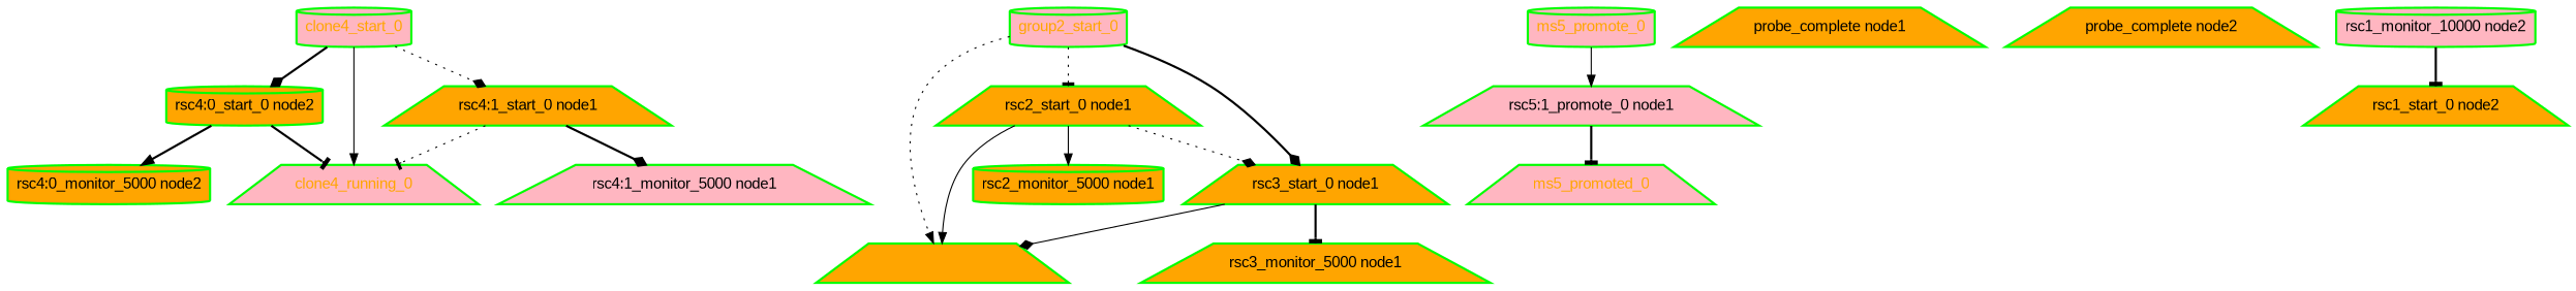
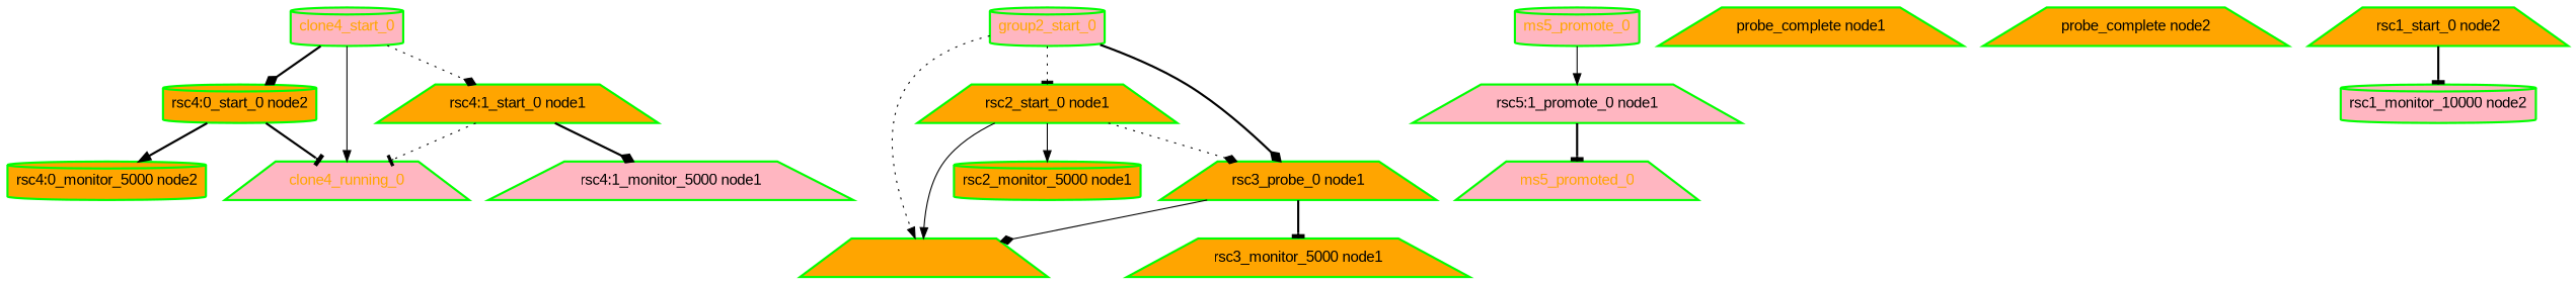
  digraph {
    fontname="Liberation Sans"
    node [color=green fillcolor=orange fontcolor=black fontname="Liberation Sans" shape=trapezium style="bold,filled"]
    edge [arrowhead=normal fontname="Liberation Sans" style=bold]
    clone4_running_0 [fillcolor=lightpink fontcolor=orange]
    clone4_start_0 [fillcolor=lightpink fontcolor=orange shape=cylinder]
    "rsc4:0_start_0 node2" [shape=cylinder]
    "rsc4:1_start_0 node1"
    "rsc4:0_monitor_5000 node2" [shape=cylinder]
    "rsc4:1_monitor_5000 node1" [fillcolor=lightpink]
    group2_running_0 [fontcolor=orange]
    group2_start_0 [fillcolor=lightpink fontcolor=orange shape=cylinder]
    "rsc2_start_0 node1"
-   "rsc3_start_0 node1"
+   "rsc3_start_0 node1" [label="rsc3_probe_0 node1"]
    "rsc2_monitor_5000 node1" [shape=cylinder]
    "rsc3_monitor_5000 node1"
    ms5_promote_0 [fillcolor=lightpink fontcolor=orange shape=cylinder]
    "rsc5:1_promote_0 node1" [fillcolor=lightpink]
    ms5_promoted_0 [fillcolor=lightpink fontcolor=orange]
    "probe_complete node1"
    "probe_complete node2"
    "rsc1_monitor_10000 node2" [fillcolor=lightpink shape=cylinder]
    "rsc1_start_0 node2"
    clone4_start_0 -> clone4_running_0 [style=solid]
    clone4_start_0 -> "rsc4:0_start_0 node2" [arrowhead=diamond]
    clone4_start_0 -> "rsc4:1_start_0 node1" [arrowhead=diamond style=dotted]
    "rsc4:0_start_0 node2" -> clone4_running_0 [arrowhead=tee]
    "rsc4:0_start_0 node2" -> "rsc4:0_monitor_5000 node2"
    "rsc4:1_start_0 node1" -> clone4_running_0 [arrowhead=tee style=dotted]
    "rsc4:1_start_0 node1" -> "rsc4:1_monitor_5000 node1" [arrowhead=diamond]
    group2_start_0 -> group2_running_0 [style=dotted]
    group2_start_0 -> "rsc2_start_0 node1" [arrowhead=tee style=dotted]
    group2_start_0 -> "rsc3_start_0 node1" [arrowhead=diamond]
    "rsc2_start_0 node1" -> group2_running_0 [style=solid]
    "rsc2_start_0 node1" -> "rsc3_start_0 node1" [arrowhead=diamond style=dotted]
    "rsc2_start_0 node1" -> "rsc2_monitor_5000 node1" [style=solid]
    "rsc3_start_0 node1" -> group2_running_0 [arrowhead=diamond style=solid]
    "rsc3_start_0 node1" -> "rsc3_monitor_5000 node1" [arrowhead=tee]
    ms5_promote_0 -> "rsc5:1_promote_0 node1" [style=solid]
    "rsc5:1_promote_0 node1" -> ms5_promoted_0 [arrowhead=tee]
-   "rsc1_monitor_10000 node2" -> "rsc1_start_0 node2" [arrowhead=tee]
+   "rsc1_start_0 node2" -> "rsc1_monitor_10000 node2" [arrowhead=tee]
  }
